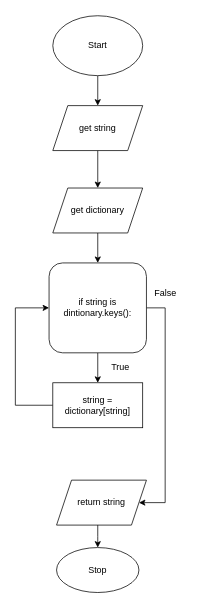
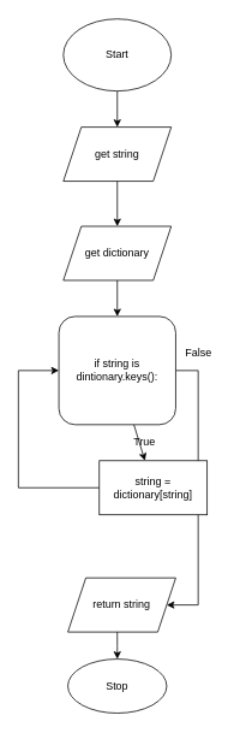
  <mxCell id="0" />
  <mxCell id="1" parent="0" />
  <mxCell id="2" style="edgeStyle=none;html=1;" edge="1" parent="1" source="3" target="5"><mxGeometry relative="1" as="geometry"><mxPoint x="130" y="140" as="targetPoint" /></mxGeometry></mxCell>
  <mxCell id="3" value="Start" style="ellipse;whiteSpace=wrap;html=1;" vertex="1" parent="1"><mxGeometry x="70" y="20" width="120" height="80" as="geometry" /></mxCell>
  <mxCell id="4" style="edgeStyle=none;html=1;" edge="1" parent="1" source="5"><mxGeometry relative="1" as="geometry"><mxPoint x="130" y="250" as="targetPoint" /></mxGeometry></mxCell>
  <mxCell id="5" value="get string" style="shape=parallelogram;perimeter=parallelogramPerimeter;whiteSpace=wrap;html=1;fixedSize=1;" vertex="1" parent="1"><mxGeometry x="70" y="140" width="120" height="60" as="geometry" /></mxCell>
  <mxCell id="6" style="edgeStyle=none;html=1;" edge="1" parent="1" source="7" target="10"><mxGeometry relative="1" as="geometry"><mxPoint x="130" y="360" as="targetPoint" /></mxGeometry></mxCell>
  <mxCell id="7" value="get dictionary" style="shape=parallelogram;perimeter=parallelogramPerimeter;whiteSpace=wrap;html=1;fixedSize=1;" vertex="1" parent="1"><mxGeometry x="70" y="250" width="120" height="60" as="geometry" /></mxCell>
  <mxCell id="8" style="edgeStyle=none;html=1;" edge="1" parent="1" source="10" target="12"><mxGeometry relative="1" as="geometry"><mxPoint x="130" y="520" as="targetPoint" /></mxGeometry></mxCell>
  <mxCell id="9" style="edgeStyle=elbowEdgeStyle;rounded=0;html=1;entryX=1;entryY=0.5;entryDx=0;entryDy=0;" edge="1" parent="1" source="10" target="16"><mxGeometry relative="1" as="geometry"><mxPoint x="260" y="660" as="targetPoint" /><Array as="points"><mxPoint x="220" y="530" /><mxPoint x="240" y="410" /></Array></mxGeometry></mxCell>
  <mxCell id="10" value="if string is dintionary.keys():" style="whiteSpace=wrap;html=1;rounded=1;" vertex="1" parent="1"><mxGeometry x="65" y="350" width="130" height="120" as="geometry" /></mxCell>
  <mxCell id="11" style="edgeStyle=elbowEdgeStyle;html=1;entryX=0;entryY=0.5;entryDx=0;entryDy=0;exitX=0;exitY=0.5;exitDx=0;exitDy=0;rounded=0;" edge="1" parent="1" source="12" target="10"><mxGeometry relative="1" as="geometry"><Array as="points"><mxPoint x="20" y="470" /></Array></mxGeometry></mxCell>
- <mxCell id="12" value="string = dictionary[string]" style="rounded=0;whiteSpace=wrap;html=1;" vertex="1" parent="1"><mxGeometry x="70" y="510" width="120" height="60" as="geometry" /></mxCell>
+ <mxCell id="12" value="string = dictionary[string]" style="rounded=0;whiteSpace=wrap;html=1;" vertex="1" parent="1"><mxGeometry x="110" y="510" width="120" height="60" as="geometry" /></mxCell>
  <mxCell id="13" value="True" style="text;html=1;align=center;verticalAlign=middle;resizable=0;points=[];autosize=1;strokeColor=none;fillColor=none;" vertex="1" parent="1"><mxGeometry x="140" y="480" width="40" height="20" as="geometry" /></mxCell>
  <mxCell id="14" value="False" style="text;html=1;align=center;verticalAlign=middle;resizable=0;points=[];autosize=1;strokeColor=none;fillColor=none;" vertex="1" parent="1"><mxGeometry x="195" y="380" width="50" height="20" as="geometry" /></mxCell>
  <mxCell id="15" style="edgeStyle=elbowEdgeStyle;rounded=0;html=1;" edge="1" parent="1" source="16"><mxGeometry relative="1" as="geometry"><mxPoint x="130" y="730" as="targetPoint" /></mxGeometry></mxCell>
  <mxCell id="16" value="return string" style="shape=parallelogram;perimeter=parallelogramPerimeter;whiteSpace=wrap;html=1;fixedSize=1;" vertex="1" parent="1"><mxGeometry x="75" y="640" width="120" height="60" as="geometry" /></mxCell>
  <mxCell id="17" value="Stop" style="ellipse;whiteSpace=wrap;html=1;" vertex="1" parent="1"><mxGeometry x="75" y="730" width="110" height="60" as="geometry" /></mxCell>
